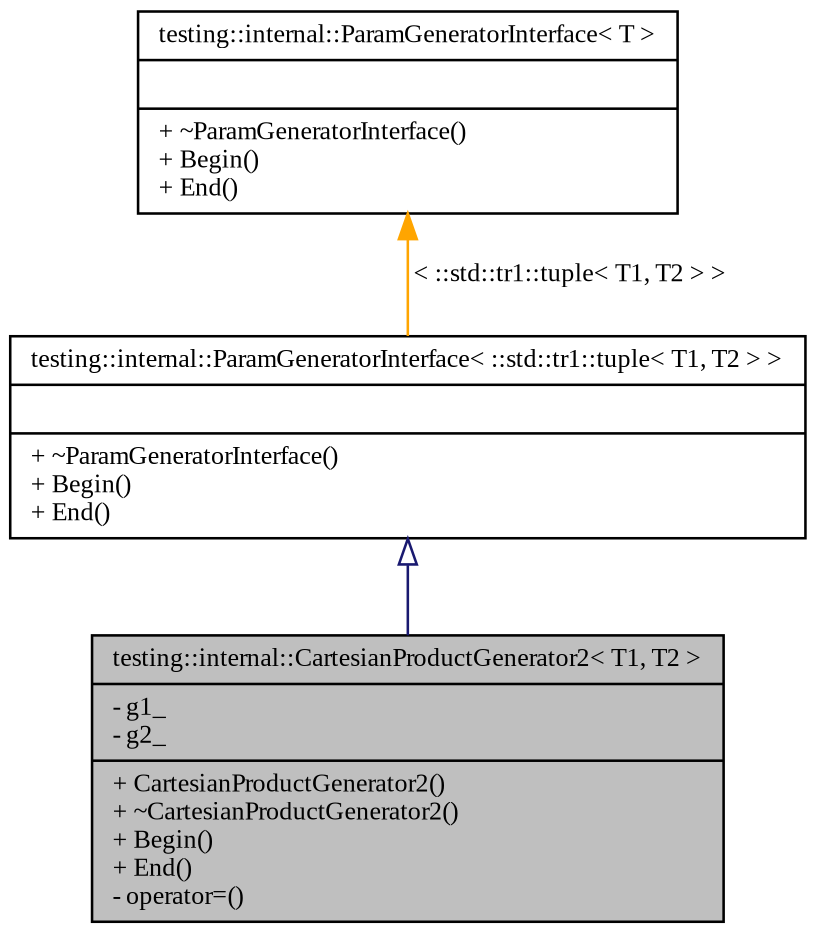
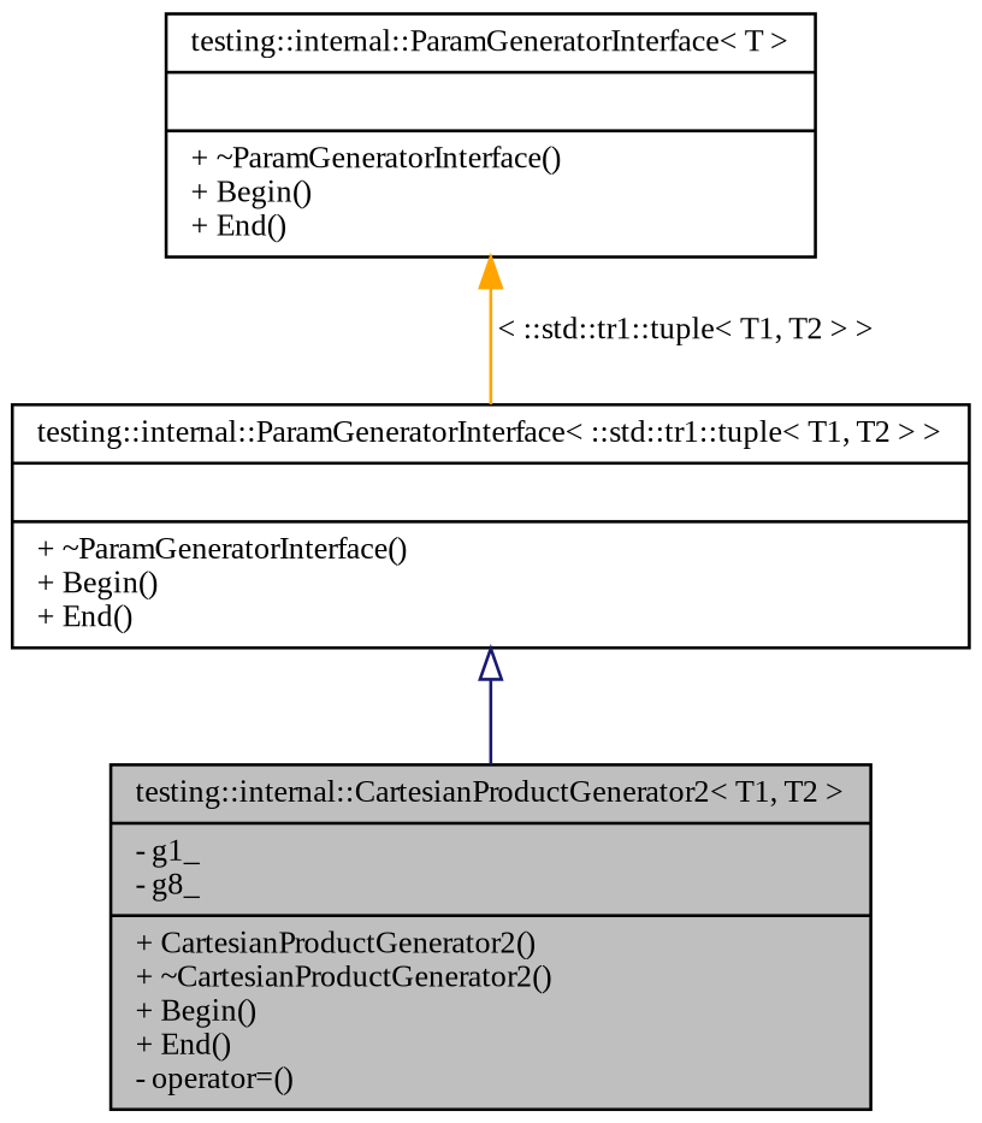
  digraph {
    fontname="Liberation Serif"
    node [color=black fillcolor=white fontname="Liberation Serif" fontsize=10 shape=record style=filled]
    edge [dir=back fontname="Liberation Serif" fontsize=10 labelfontname=Helvetica labelfontsize=10 style=solid]
-   n1 [fillcolor=grey75 fontcolor=black height=0.2 label="{testing::internal::CartesianProductGenerator2\< T1, T2 \>\n|- g1_\l- g2_\l|+ CartesianProductGenerator2()\l+ ~CartesianProductGenerator2()\l+ Begin()\l+ End()\l- operator=()\l}" width=0.4]
+   n1 [fillcolor=grey75 fontcolor=black height=0.2 label="{testing::internal::CartesianProductGenerator2\< T1, T2 \>\n|- g1_\l- g8_\l|+ CartesianProductGenerator2()\l+ ~CartesianProductGenerator2()\l+ Begin()\l+ End()\l- operator=()\l}" width=0.4]
    n2 [height=0.2 label="{testing::internal::ParamGeneratorInterface\< ::std::tr1::tuple\< T1, T2 \> \>\n||+ ~ParamGeneratorInterface()\l+ Begin()\l+ End()\l}" width=0.4]
    n3 [height=0.2 label="{testing::internal::ParamGeneratorInterface\< T \>\n||+ ~ParamGeneratorInterface()\l+ Begin()\l+ End()\l}" width=0.4]
    n2 -> n1 [arrowtail=onormal color=midnightblue]
    n3 -> n2 [color=orange label=" \< ::std::tr1::tuple\< T1, T2 \> \>"]
  }
